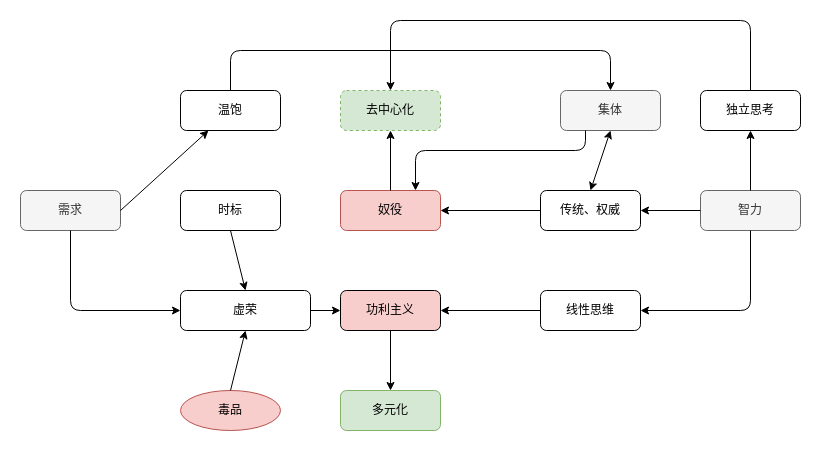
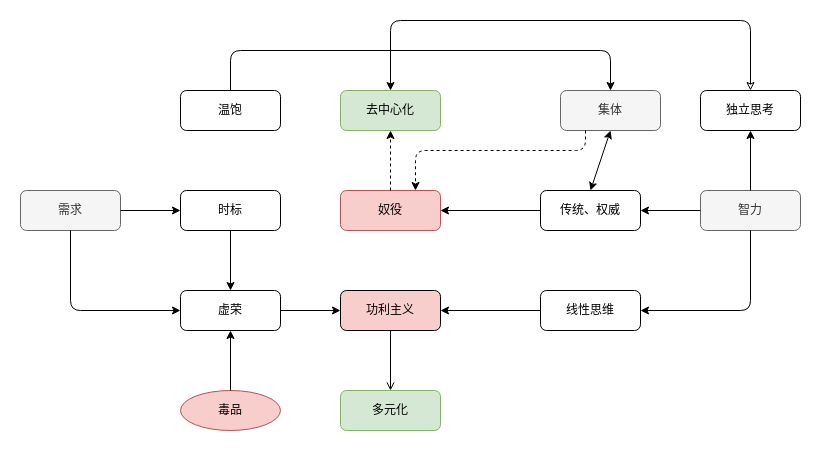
  <mxCell id="0" />
  <mxCell id="1" parent="0" />
  <mxCell id="2" value="需求" style="rounded=1;whiteSpace=wrap;html=1;fillColor=#f5f5f5;strokeColor=#666666;fontColor=#333333;" vertex="1" parent="1"><mxGeometry x="20" y="190" width="100" height="40" as="geometry" /></mxCell>
  <mxCell id="3" value="温饱" style="rounded=1;whiteSpace=wrap;html=1;" vertex="1" parent="1"><mxGeometry x="180" y="90" width="100" height="40" as="geometry" /></mxCell>
  <mxCell id="4" value="时标" style="rounded=1;whiteSpace=wrap;html=1;" vertex="1" parent="1"><mxGeometry x="180" y="190" width="100" height="40" as="geometry" /></mxCell>
- <mxCell id="5" value="虚荣" style="rounded=1;whiteSpace=wrap;html=1;" vertex="1" parent="1"><mxGeometry x="180" y="290" width="130" height="40" as="geometry" /></mxCell>
- <mxCell id="6" value="" style="endArrow=classic;html=1;rounded=1;exitX=1;exitY=0.5;exitDx=0;exitDy=0;" edge="1" parent="1" source="2" target="3"><mxGeometry width="50" height="50" relative="1" as="geometry"><mxPoint x="390" y="180" as="sourcePoint" /><mxPoint x="440" y="130" as="targetPoint" /></mxGeometry></mxCell>
+ <mxCell id="5" value="虚荣" style="rounded=1;whiteSpace=wrap;html=1;" vertex="1" parent="1"><mxGeometry x="180" y="290" width="100" height="40" as="geometry" /></mxCell>
+ <mxCell id="6" value="" style="endArrow=classic;html=1;rounded=1;exitX=1;exitY=0.5;exitDx=0;exitDy=0;entryX=0;entryY=0.5;entryDx=0;entryDy=0;" edge="1" parent="1" source="2" target="4"><mxGeometry width="50" height="50" relative="1" as="geometry"><mxPoint x="390" y="180" as="sourcePoint" /><mxPoint x="440" y="130" as="targetPoint" /></mxGeometry></mxCell>
  <mxCell id="7" value="" style="edgeStyle=segmentEdgeStyle;endArrow=classic;html=1;rounded=1;entryX=0;entryY=0.5;entryDx=0;entryDy=0;exitX=0.5;exitY=1;exitDx=0;exitDy=0;" edge="1" parent="1" source="2" target="5"><mxGeometry width="50" height="50" relative="1" as="geometry"><mxPoint x="80" y="200" as="sourcePoint" /><mxPoint x="190" y="120" as="targetPoint" /><Array as="points"><mxPoint x="70" y="310" /></Array></mxGeometry></mxCell>
  <mxCell id="8" value="功利主义" style="rounded=1;whiteSpace=wrap;html=1;fillColor=#f8cecc;" vertex="1" parent="1"><mxGeometry x="340" y="290" width="100" height="40" as="geometry" /></mxCell>
  <mxCell id="9" value="" style="endArrow=classic;html=1;rounded=1;exitX=1;exitY=0.5;exitDx=0;exitDy=0;entryX=0;entryY=0.5;entryDx=0;entryDy=0;" edge="1" parent="1" source="5" target="8"><mxGeometry width="50" height="50" relative="1" as="geometry"><mxPoint x="390" y="180" as="sourcePoint" /><mxPoint x="440" y="130" as="targetPoint" /></mxGeometry></mxCell>
  <mxCell id="10" value="" style="endArrow=classic;html=1;rounded=1;exitX=0.5;exitY=1;exitDx=0;exitDy=0;entryX=0.5;entryY=0;entryDx=0;entryDy=0;" edge="1" parent="1" source="4" target="5"><mxGeometry width="50" height="50" relative="1" as="geometry"><mxPoint x="240" y="140" as="sourcePoint" /><mxPoint x="240" y="200" as="targetPoint" /></mxGeometry></mxCell>
  <mxCell id="11" value="智力" style="rounded=1;whiteSpace=wrap;html=1;fillColor=#f5f5f5;strokeColor=#666666;fontColor=#333333;" vertex="1" parent="1"><mxGeometry x="700" y="190" width="100" height="40" as="geometry" /></mxCell>
  <mxCell id="12" value="线性思维" style="rounded=1;whiteSpace=wrap;html=1;" vertex="1" parent="1"><mxGeometry x="540" y="290" width="100" height="40" as="geometry" /></mxCell>
  <mxCell id="13" value="" style="edgeStyle=segmentEdgeStyle;endArrow=classic;html=1;rounded=1;entryX=1;entryY=0.5;entryDx=0;entryDy=0;exitX=0.5;exitY=1;exitDx=0;exitDy=0;" edge="1" parent="1" source="11" target="12"><mxGeometry width="50" height="50" relative="1" as="geometry"><mxPoint x="650" y="240" as="sourcePoint" /><mxPoint x="760" y="320" as="targetPoint" /><Array as="points"><mxPoint x="750" y="310" /></Array></mxGeometry></mxCell>
  <mxCell id="14" value="" style="endArrow=classic;html=1;rounded=1;exitX=0;exitY=0.5;exitDx=0;exitDy=0;entryX=1;entryY=0.5;entryDx=0;entryDy=0;" edge="1" parent="1" source="12" target="8"><mxGeometry width="50" height="50" relative="1" as="geometry"><mxPoint x="390" y="180" as="sourcePoint" /><mxPoint x="440" y="130" as="targetPoint" /></mxGeometry></mxCell>
  <mxCell id="15" value="集体" style="rounded=1;whiteSpace=wrap;html=1;fillColor=#f5f5f5;strokeColor=#666666;fontColor=#333333;" vertex="1" parent="1"><mxGeometry x="560" y="90" width="100" height="40" as="geometry" /></mxCell>
  <mxCell id="16" value="传统、权威" style="rounded=1;whiteSpace=wrap;html=1;" vertex="1" parent="1"><mxGeometry x="540" y="190" width="100" height="40" as="geometry" /></mxCell>
  <mxCell id="17" value="" style="endArrow=classic;html=1;rounded=1;exitX=0;exitY=0.5;exitDx=0;exitDy=0;entryX=1;entryY=0.5;entryDx=0;entryDy=0;" edge="1" parent="1" source="11" target="16"><mxGeometry width="50" height="50" relative="1" as="geometry"><mxPoint x="390" y="180" as="sourcePoint" /><mxPoint x="440" y="130" as="targetPoint" /></mxGeometry></mxCell>
  <mxCell id="18" value="" style="endArrow=classic;html=1;rounded=1;exitX=0.5;exitY=0;exitDx=0;exitDy=0;entryX=0.5;entryY=1;entryDx=0;entryDy=0;startArrow=classic;startFill=1;" edge="1" parent="1" source="16" target="15"><mxGeometry width="50" height="50" relative="1" as="geometry"><mxPoint x="590" y="180" as="sourcePoint" /><mxPoint x="640" y="130" as="targetPoint" /></mxGeometry></mxCell>
  <mxCell id="19" value="奴役" style="rounded=1;whiteSpace=wrap;html=1;fillColor=#f8cecc;strokeColor=#b85450;" vertex="1" parent="1"><mxGeometry x="340" y="190" width="100" height="40" as="geometry" /></mxCell>
  <mxCell id="20" value="" style="endArrow=classic;html=1;rounded=1;exitX=0;exitY=0.5;exitDx=0;exitDy=0;entryX=1;entryY=0.5;entryDx=0;entryDy=0;" edge="1" parent="1" source="16" target="19"><mxGeometry width="50" height="50" relative="1" as="geometry"><mxPoint x="600" y="200" as="sourcePoint" /><mxPoint x="600" y="140" as="targetPoint" /></mxGeometry></mxCell>
  <mxCell id="21" value="毒品" style="ellipse;whiteSpace=wrap;html=1;fillColor=#f8cecc;strokeColor=#b85450;" vertex="1" parent="1"><mxGeometry x="180" y="390" width="100" height="40" as="geometry" /></mxCell>
  <mxCell id="22" value="" style="endArrow=classic;html=1;rounded=1;exitX=0.5;exitY=0;exitDx=0;exitDy=0;entryX=0.5;entryY=1;entryDx=0;entryDy=0;" edge="1" parent="1" source="21" target="5"><mxGeometry width="50" height="50" relative="1" as="geometry"><mxPoint x="390" y="310" as="sourcePoint" /><mxPoint x="440" y="260" as="targetPoint" /></mxGeometry></mxCell>
- <mxCell id="23" value="去中心化" style="rounded=1;whiteSpace=wrap;html=1;fillColor=#d5e8d4;strokeColor=#82b366;dashed=1;" vertex="1" parent="1"><mxGeometry x="340" y="90" width="100" height="40" as="geometry" /></mxCell>
- <mxCell id="24" value="" style="endArrow=classic;html=1;rounded=1;entryX=0.5;entryY=1;entryDx=0;entryDy=0;exitX=0.5;exitY=0;exitDx=0;exitDy=0;" edge="1" parent="1" source="19" target="23"><mxGeometry width="50" height="50" relative="1" as="geometry"><mxPoint x="390" y="310" as="sourcePoint" /><mxPoint x="440" y="260" as="targetPoint" /></mxGeometry></mxCell>
+ <mxCell id="23" value="去中心化" style="rounded=1;whiteSpace=wrap;html=1;fillColor=#d5e8d4;strokeColor=#82b366;" vertex="1" parent="1"><mxGeometry x="340" y="90" width="100" height="40" as="geometry" /></mxCell>
+ <mxCell id="24" value="" style="endArrow=classic;html=1;rounded=1;entryX=0.5;entryY=1;entryDx=0;entryDy=0;exitX=0.5;exitY=0;exitDx=0;exitDy=0;dashed=1;" edge="1" parent="1" source="19" target="23"><mxGeometry width="50" height="50" relative="1" as="geometry"><mxPoint x="390" y="310" as="sourcePoint" /><mxPoint x="440" y="260" as="targetPoint" /></mxGeometry></mxCell>
  <mxCell id="25" value="多元化" style="rounded=1;whiteSpace=wrap;html=1;fillColor=#d5e8d4;strokeColor=#82b366;" vertex="1" parent="1"><mxGeometry x="340" y="390" width="100" height="40" as="geometry" /></mxCell>
- <mxCell id="26" value="" style="endArrow=classic;html=1;rounded=1;entryX=0.5;entryY=0;entryDx=0;entryDy=0;exitX=0.5;exitY=1;exitDx=0;exitDy=0;" edge="1" parent="1" source="8" target="25"><mxGeometry width="50" height="50" relative="1" as="geometry"><mxPoint x="400" y="200" as="sourcePoint" /><mxPoint x="400" y="140" as="targetPoint" /></mxGeometry></mxCell>
+ <mxCell id="26" value="" style="endArrow=open;html=1;rounded=1;entryX=0.5;entryY=0;entryDx=0;entryDy=0;exitX=0.5;exitY=1;exitDx=0;exitDy=0;" edge="1" parent="1" source="8" target="25"><mxGeometry width="50" height="50" relative="1" as="geometry"><mxPoint x="400" y="200" as="sourcePoint" /><mxPoint x="400" y="140" as="targetPoint" /></mxGeometry></mxCell>
  <mxCell id="27" value="" style="edgeStyle=elbowEdgeStyle;elbow=horizontal;endArrow=classic;html=1;rounded=1;exitX=0.5;exitY=0;exitDx=0;exitDy=0;entryX=0.5;entryY=0;entryDx=0;entryDy=0;" edge="1" parent="1" source="3" target="15"><mxGeometry width="50" height="50" relative="1" as="geometry"><mxPoint x="390" y="270" as="sourcePoint" /><mxPoint x="440" y="220" as="targetPoint" /><Array as="points"><mxPoint x="410" y="50" /></Array></mxGeometry></mxCell>
- <mxCell id="28" value="" style="edgeStyle=elbowEdgeStyle;elbow=vertical;endArrow=classic;html=1;rounded=1;exitX=0.25;exitY=1;exitDx=0;exitDy=0;entryX=0.75;entryY=0;entryDx=0;entryDy=0;" edge="1" parent="1" source="15" target="19"><mxGeometry width="50" height="50" relative="1" as="geometry"><mxPoint x="390" y="270" as="sourcePoint" /><mxPoint x="460" y="200" as="targetPoint" /><Array as="points"><mxPoint x="480" y="150" /><mxPoint x="500" y="110" /></Array></mxGeometry></mxCell>
+ <mxCell id="28" value="" style="edgeStyle=elbowEdgeStyle;elbow=vertical;endArrow=classic;html=1;rounded=1;exitX=0.25;exitY=1;exitDx=0;exitDy=0;entryX=0.75;entryY=0;entryDx=0;entryDy=0;dashed=1;" edge="1" parent="1" source="15" target="19"><mxGeometry width="50" height="50" relative="1" as="geometry"><mxPoint x="390" y="270" as="sourcePoint" /><mxPoint x="460" y="200" as="targetPoint" /><Array as="points"><mxPoint x="480" y="150" /><mxPoint x="500" y="110" /></Array></mxGeometry></mxCell>
  <mxCell id="29" value="独立思考" style="rounded=1;whiteSpace=wrap;html=1;" vertex="1" parent="1"><mxGeometry x="700" y="90" width="100" height="40" as="geometry" /></mxCell>
  <mxCell id="30" value="" style="endArrow=classic;html=1;rounded=1;exitX=0.5;exitY=0;exitDx=0;exitDy=0;entryX=0.5;entryY=1;entryDx=0;entryDy=0;" edge="1" parent="1" source="11" target="29"><mxGeometry width="50" height="50" relative="1" as="geometry"><mxPoint x="710" y="220" as="sourcePoint" /><mxPoint x="650" y="220" as="targetPoint" /></mxGeometry></mxCell>
- <mxCell id="31" value="" style="edgeStyle=elbowEdgeStyle;elbow=horizontal;endArrow=none;html=1;rounded=1;exitX=0.5;exitY=0;exitDx=0;exitDy=0;entryX=0.5;entryY=0;entryDx=0;entryDy=0;endFill=0;startArrow=classic;startFill=1;" edge="1" parent="1" source="23" target="29"><mxGeometry width="50" height="50" relative="1" as="geometry"><mxPoint x="370" y="-30" as="sourcePoint" /><mxPoint x="730" y="-30" as="targetPoint" /><Array as="points"><mxPoint x="570" y="20" /></Array></mxGeometry></mxCell>
+ <mxCell id="31" value="" style="edgeStyle=elbowEdgeStyle;elbow=horizontal;endArrow=classic;html=1;rounded=1;exitX=0.5;exitY=0;exitDx=0;exitDy=0;entryX=0.5;entryY=0;entryDx=0;entryDy=0;endFill=0;startArrow=classic;startFill=1;" edge="1" parent="1" source="23" target="29"><mxGeometry width="50" height="50" relative="1" as="geometry"><mxPoint x="370" y="-30" as="sourcePoint" /><mxPoint x="730" y="-30" as="targetPoint" /><Array as="points"><mxPoint x="570" y="20" /></Array></mxGeometry></mxCell>
